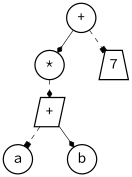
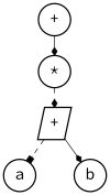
  digraph {
    nodesep=.6
    ranksep=.3
    splines=line
    node [fillcolor="#ffffff" fontname="Source Code Pro,Ubuntu Mono,DejaVu Sans Mono,monospace" fontsize=18 margin=0 penwidth=1.5 shape=ellipse style=filled]
    edge [arrowhead=diamond arrowsize=.75 penwidth=.75 style=dashed]
    "+" [width=0.5]
    "*" [shape=circle width=0.5]
-   7 [shape=trapezium width=0.5]
    n4 [label="+" shape=parallelogram width=0.5]
    a [width=0.5]
    b [width=0.5]
    "+" -> "*" [style=solid]
-   "+" -> 7 [arrowhead=box]
    "*" -> n4
    n4 -> a [arrowhead=box]
    n4 -> b [style=solid]
  }
